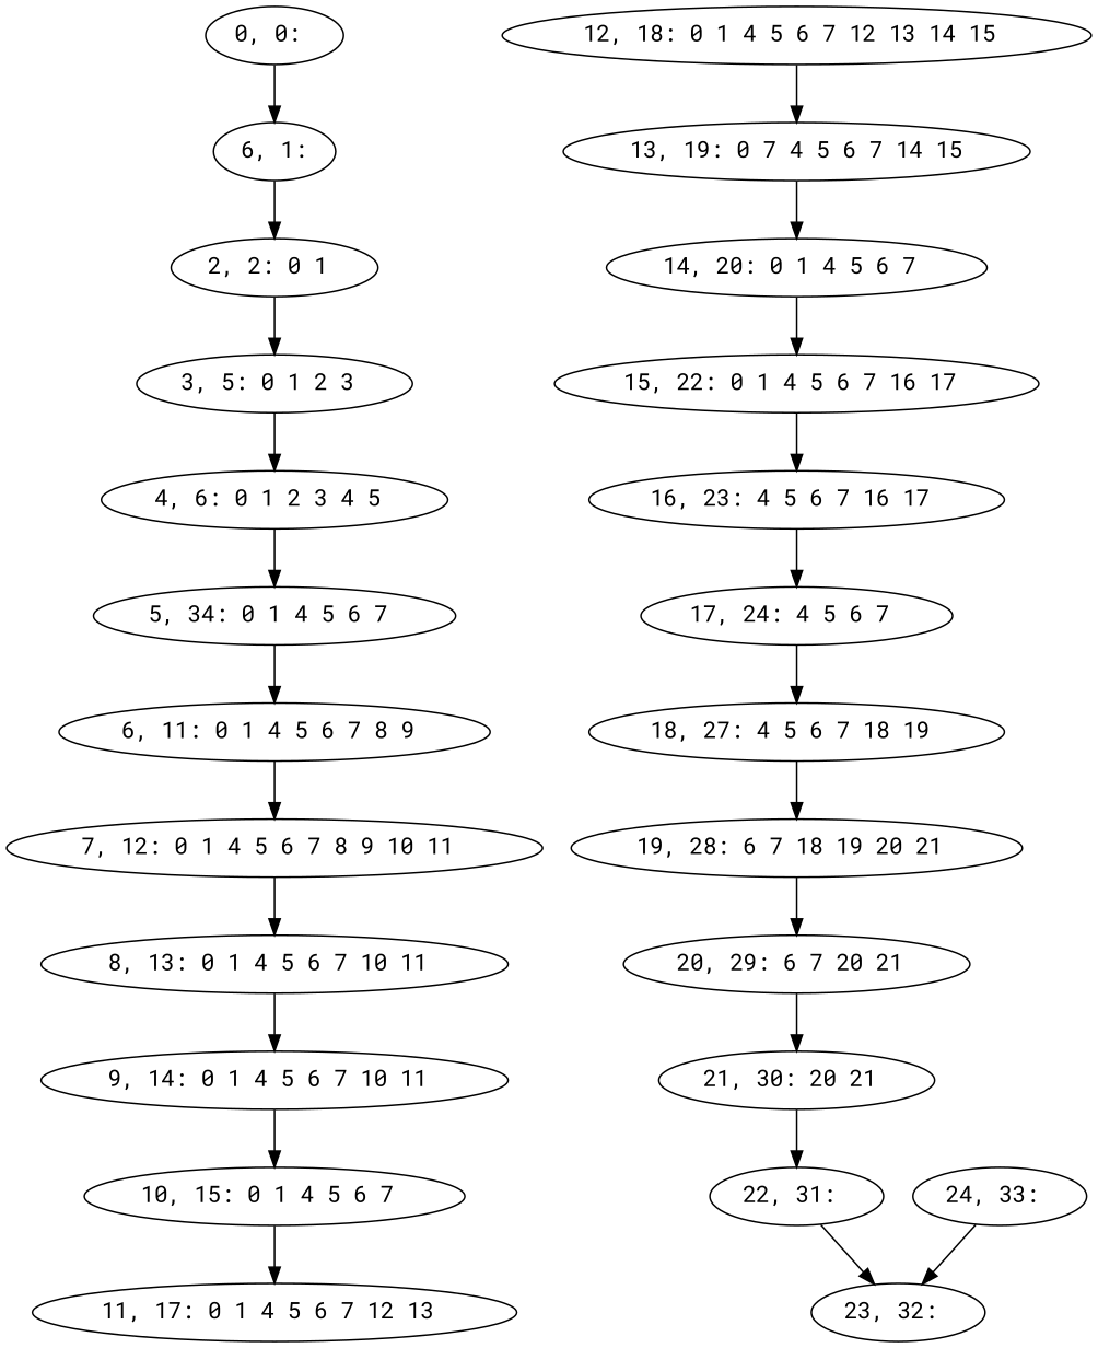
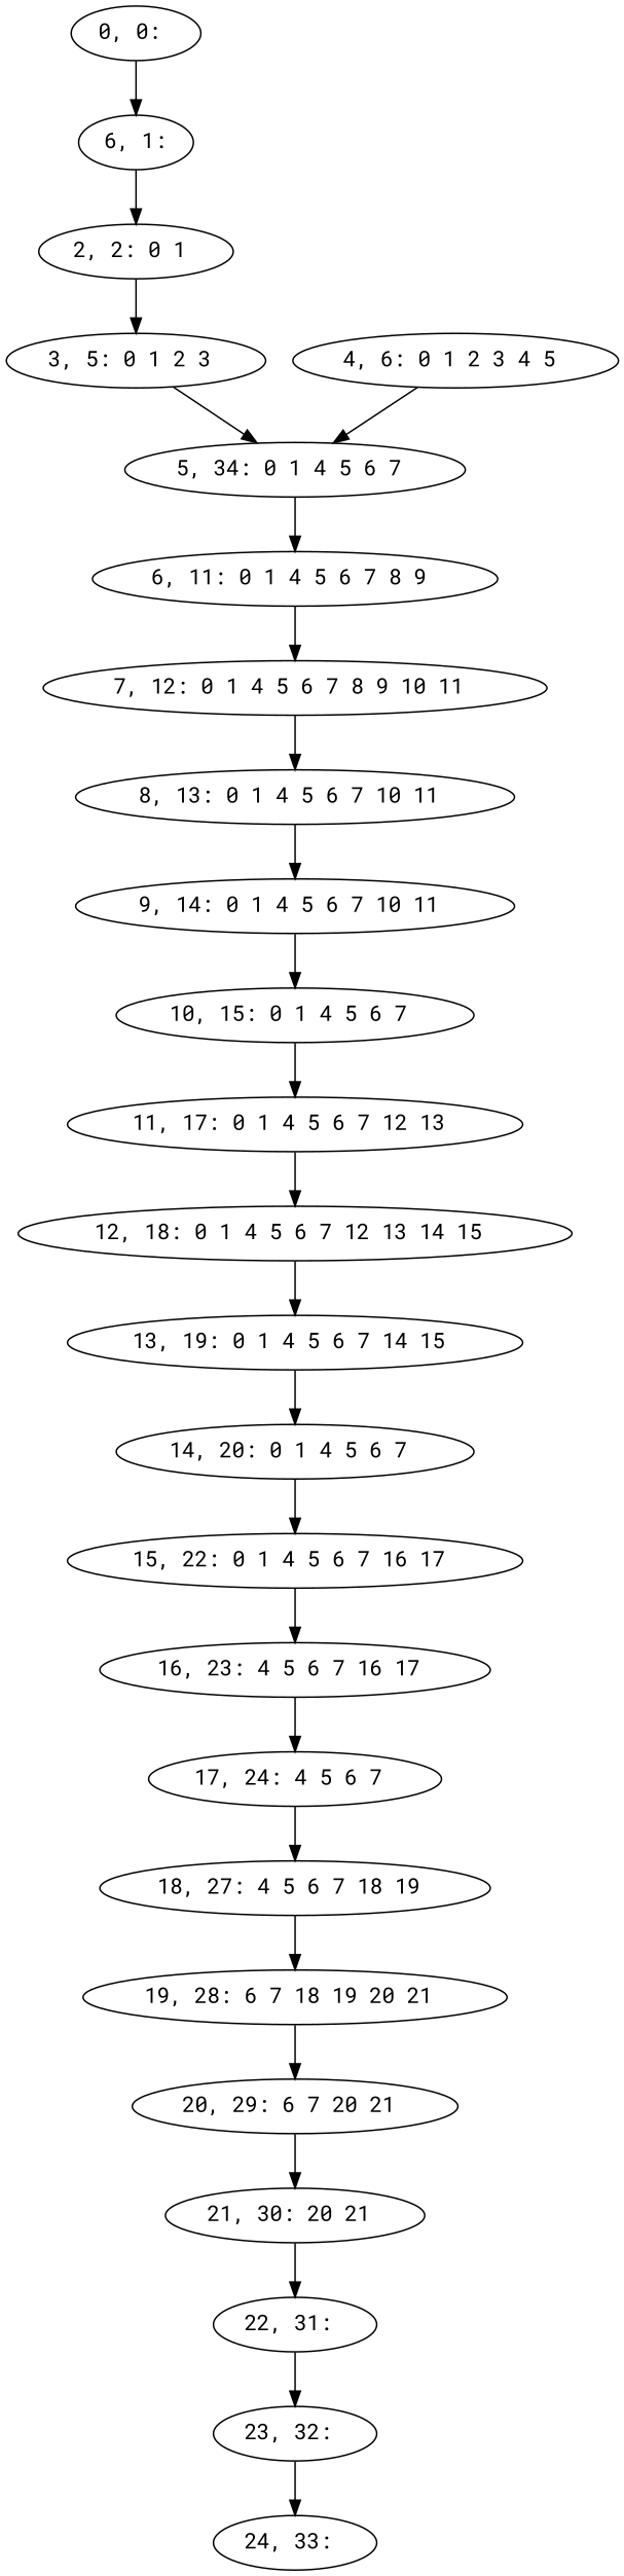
  digraph {
    fontname="Roboto Mono"
    node [fontname="Roboto Mono"]
    edge [fontname="Roboto Mono"]
    n1 [label="0, 0: "]
    n2 [label="6, 1:"]
    n3 [label="2, 2: 0 1 "]
    n4 [label="3, 5: 0 1 2 3 "]
    n5 [label="4, 6: 0 1 2 3 4 5 "]
    n6 [label="5, 34: 0 1 4 5 6 7 "]
    n7 [label="6, 11: 0 1 4 5 6 7 8 9 "]
    n8 [label="7, 12: 0 1 4 5 6 7 8 9 10 11 "]
    n9 [label="8, 13: 0 1 4 5 6 7 10 11 "]
    n10 [label="9, 14: 0 1 4 5 6 7 10 11 "]
    n11 [label="10, 15: 0 1 4 5 6 7 "]
    n12 [label="11, 17: 0 1 4 5 6 7 12 13 "]
    n13 [label="12, 18: 0 1 4 5 6 7 12 13 14 15 "]
-   n14 [label="13, 19: 0 7 4 5 6 7 14 15"]
+   n14 [label="13, 19: 0 1 4 5 6 7 14 15 "]
    n15 [label="14, 20: 0 1 4 5 6 7 "]
    n16 [label="15, 22: 0 1 4 5 6 7 16 17 "]
    n17 [label="16, 23: 4 5 6 7 16 17 "]
    n18 [label="17, 24: 4 5 6 7 "]
    n19 [label="18, 27: 4 5 6 7 18 19 "]
    n20 [label="19, 28: 6 7 18 19 20 21 "]
    n21 [label="20, 29: 6 7 20 21 "]
    n22 [label="21, 30: 20 21 "]
    n23 [label="22, 31: "]
    n24 [label="23, 32: "]
    n25 [label="24, 33: "]
    n1 -> n2
    n2 -> n3
    n3 -> n4
-   n4 -> n5
+   n4 -> n6
    n5 -> n6
    n6 -> n7
    n7 -> n8
    n8 -> n9
    n9 -> n10
    n10 -> n11
    n11 -> n12
+   n12 -> n13
    n13 -> n14
    n14 -> n15
    n15 -> n16
    n16 -> n17
    n17 -> n18
    n18 -> n19
    n19 -> n20
    n20 -> n21
    n21 -> n22
    n22 -> n23
    n23 -> n24
-   n25 -> n24
+   n24 -> n25
  }
